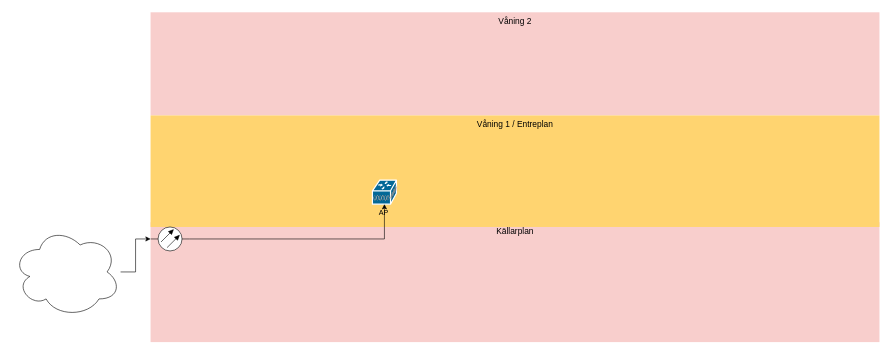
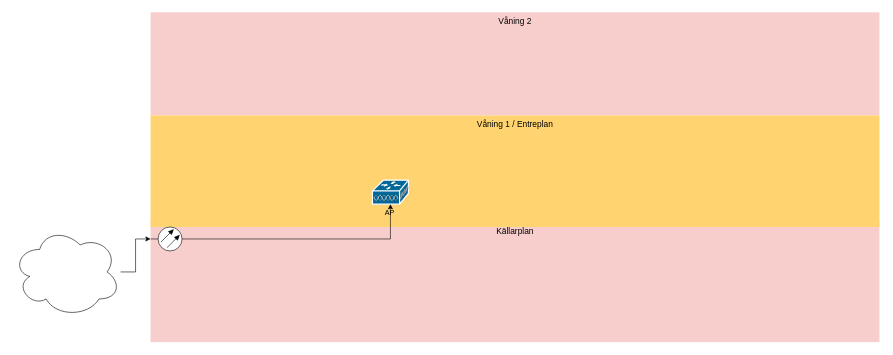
  <mxCell id="0" style=";html=1;" />
  <mxCell id="1" style=";html=1;" parent="0" />
  <mxCell id="2" value="Källarplan" style="whiteSpace=wrap;html=1;fillColor=#f8cecc;fontSize=14;strokeColor=none;verticalAlign=top;" parent="1" vertex="1"><mxGeometry x="250" y="370" width="1215.5" height="200" as="geometry" /></mxCell>
  <mxCell id="3" value="Våning 2" style="whiteSpace=wrap;html=1;fillColor=#f8cecc;fontSize=14;strokeColor=none;verticalAlign=top;" parent="1" vertex="1"><mxGeometry x="250" y="20" width="1215.5" height="172" as="geometry" /></mxCell>
  <mxCell id="4" value="Våning 1 / Entreplan" style="whiteSpace=wrap;html=1;fillColor=#FFD470;gradientColor=none;fontSize=14;strokeColor=none;verticalAlign=top;" parent="1" vertex="1"><mxGeometry x="250" y="192" width="1215.5" height="186" as="geometry" /></mxCell>
  <mxCell id="5" style="edgeStyle=none;rounded=0;html=1;startSize=10;endSize=10;jettySize=auto;orthogonalLoop=1;fontSize=14;endArrow=none;endFill=0;strokeWidth=2;" parent="1" edge="1"><mxGeometry relative="1" as="geometry"><mxPoint x="1339" y="313.9" as="targetPoint" /></mxGeometry></mxCell>
  <mxCell id="6" style="edgeStyle=none;rounded=0;html=1;startSize=10;endSize=10;jettySize=auto;orthogonalLoop=1;fontSize=14;endArrow=none;endFill=0;strokeWidth=2;" parent="1" edge="1"><mxGeometry relative="1" as="geometry"><mxPoint x="1247" y="409.619" as="sourcePoint" /></mxGeometry></mxCell>
  <mxCell id="7" value="" style="edgeStyle=orthogonalEdgeStyle;rounded=0;orthogonalLoop=1;jettySize=auto;html=1;" edge="1" parent="1"><mxGeometry relative="1" as="geometry"><mxPoint x="1201" y="308" as="targetPoint" /></mxGeometry></mxCell>
  <mxCell id="8" value="" style="verticalLabelPosition=bottom;shadow=0;dashed=0;align=center;html=1;verticalAlign=top;shape=mxgraph.electrical.transmission.optical_fiber2;" vertex="1" parent="1"><mxGeometry x="250" y="378" width="65" height="40" as="geometry" /></mxCell>
  <mxCell id="9" value="" style="ellipse;shape=cloud;whiteSpace=wrap;html=1;" vertex="1" parent="1"><mxGeometry x="20" y="378" width="180" height="150" as="geometry" /></mxCell>
  <mxCell id="10" style="edgeStyle=orthogonalEdgeStyle;rounded=0;orthogonalLoop=1;jettySize=auto;html=1;entryX=0;entryY=0.5;entryDx=0;entryDy=0;entryPerimeter=0;" edge="1" parent="1" source="9" target="8"><mxGeometry relative="1" as="geometry" /></mxCell>
- <mxCell id="11" value="AP&amp;nbsp;" style="shape=mxgraph.cisco.misc.mesh_ap;html=1;pointerEvents=1;dashed=0;fillColor=#036897;strokeColor=#ffffff;strokeWidth=2;verticalLabelPosition=bottom;verticalAlign=top;align=center;outlineConnect=0;" vertex="1" parent="1"><mxGeometry x="620" y="300" width="40" height="40" as="geometry" /></mxCell>
+ <mxCell id="11" value="AP&amp;nbsp;" style="shape=mxgraph.cisco.misc.mesh_ap;html=1;pointerEvents=1;dashed=0;fillColor=#036897;strokeColor=#ffffff;strokeWidth=2;verticalLabelPosition=bottom;verticalAlign=top;align=center;outlineConnect=0;" vertex="1" parent="1"><mxGeometry x="620" y="300" width="60" height="40" as="geometry" /></mxCell>
  <mxCell id="12" style="edgeStyle=orthogonalEdgeStyle;rounded=0;orthogonalLoop=1;jettySize=auto;html=1;exitX=1;exitY=0.5;exitDx=0;exitDy=0;exitPerimeter=0;entryX=0.5;entryY=1;entryDx=0;entryDy=0;entryPerimeter=0;" edge="1" parent="1" source="8" target="11"><mxGeometry relative="1" as="geometry" /></mxCell>
